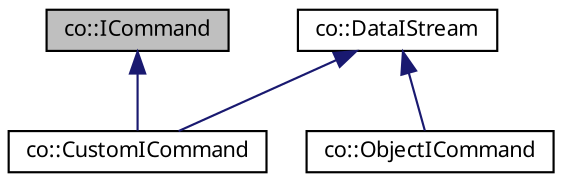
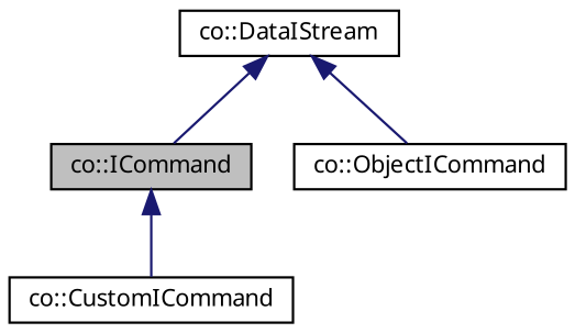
  digraph {
    fontname="Noto Sans"
    node [color=black fillcolor=white fontname="Noto Sans" fontsize=10 shape=record style=filled]
    edge [color=midnightblue dir=back fontname="Noto Sans" fontsize=10 labelfontname=Sans labelfontsize=10 style=solid]
    n1 [fillcolor=grey75 fontcolor=black height=0.2 label="co::ICommand" width=0.4]
    n2 [height=0.2 label="co::CustomICommand" width=0.4]
    n3 [height=0.2 label="co::ObjectICommand" width=0.4]
    n4 [height=0.2 label="co::DataIStream" width=0.4]
    n1 -> n2
-   n4 -> n2
+   n4 -> n1
    n4 -> n3
  }
